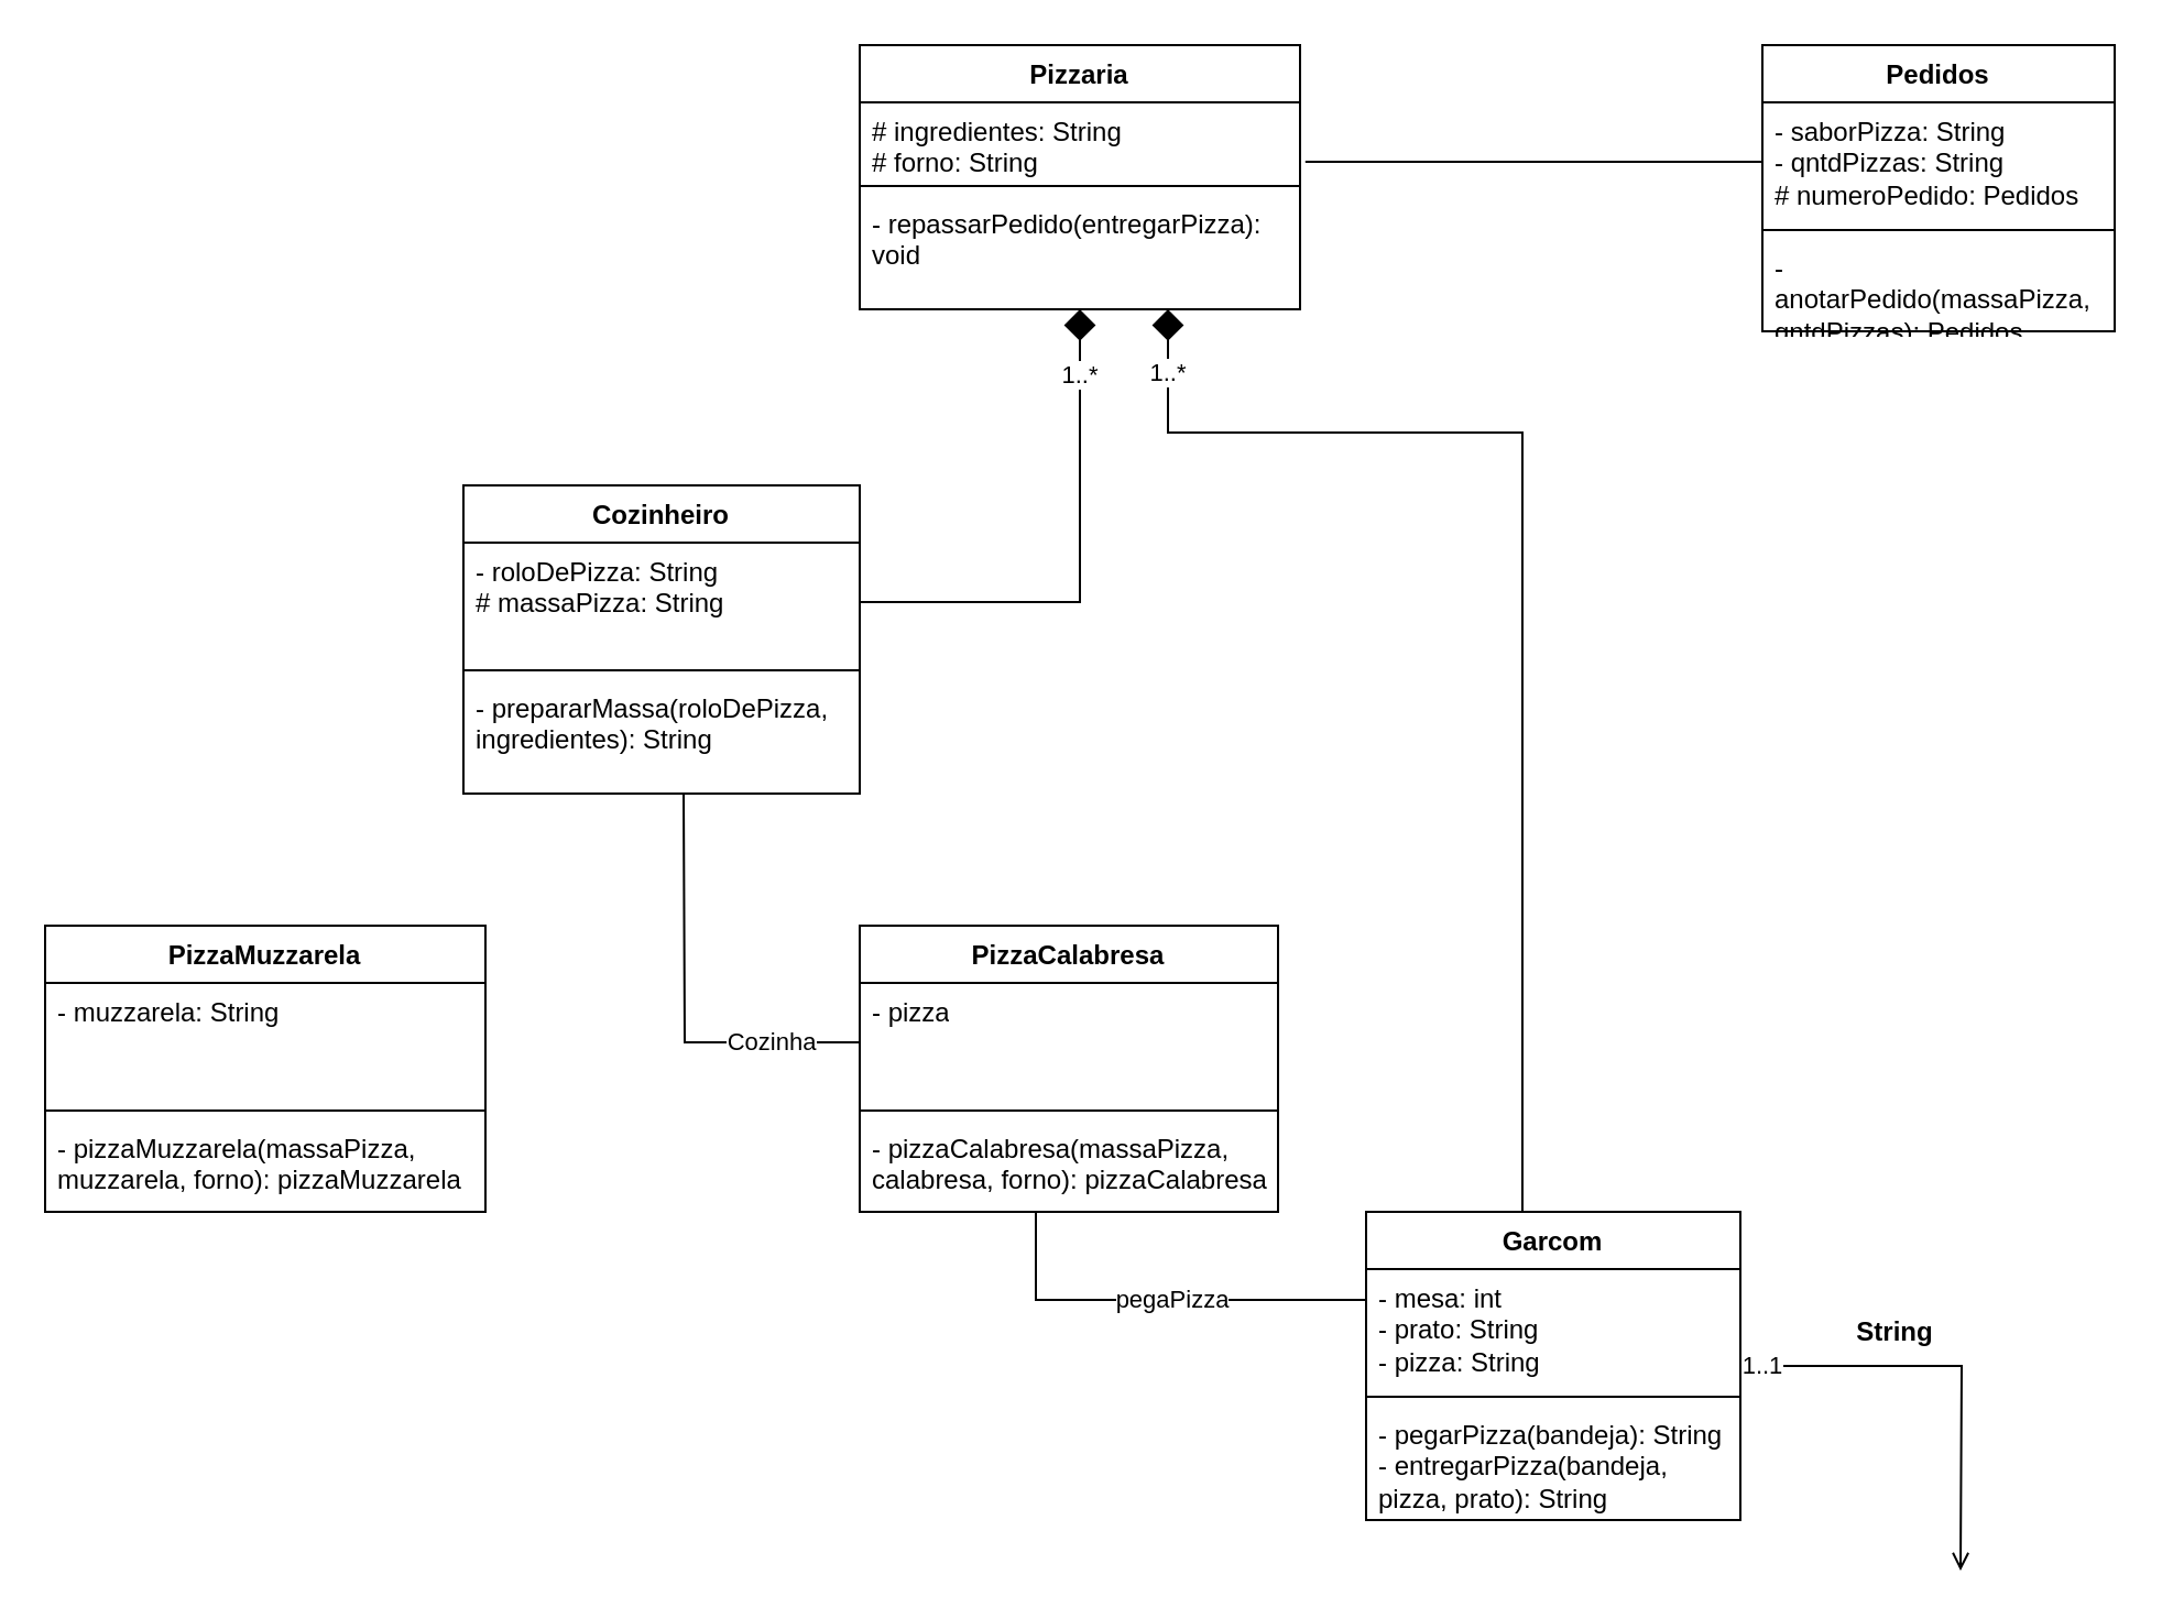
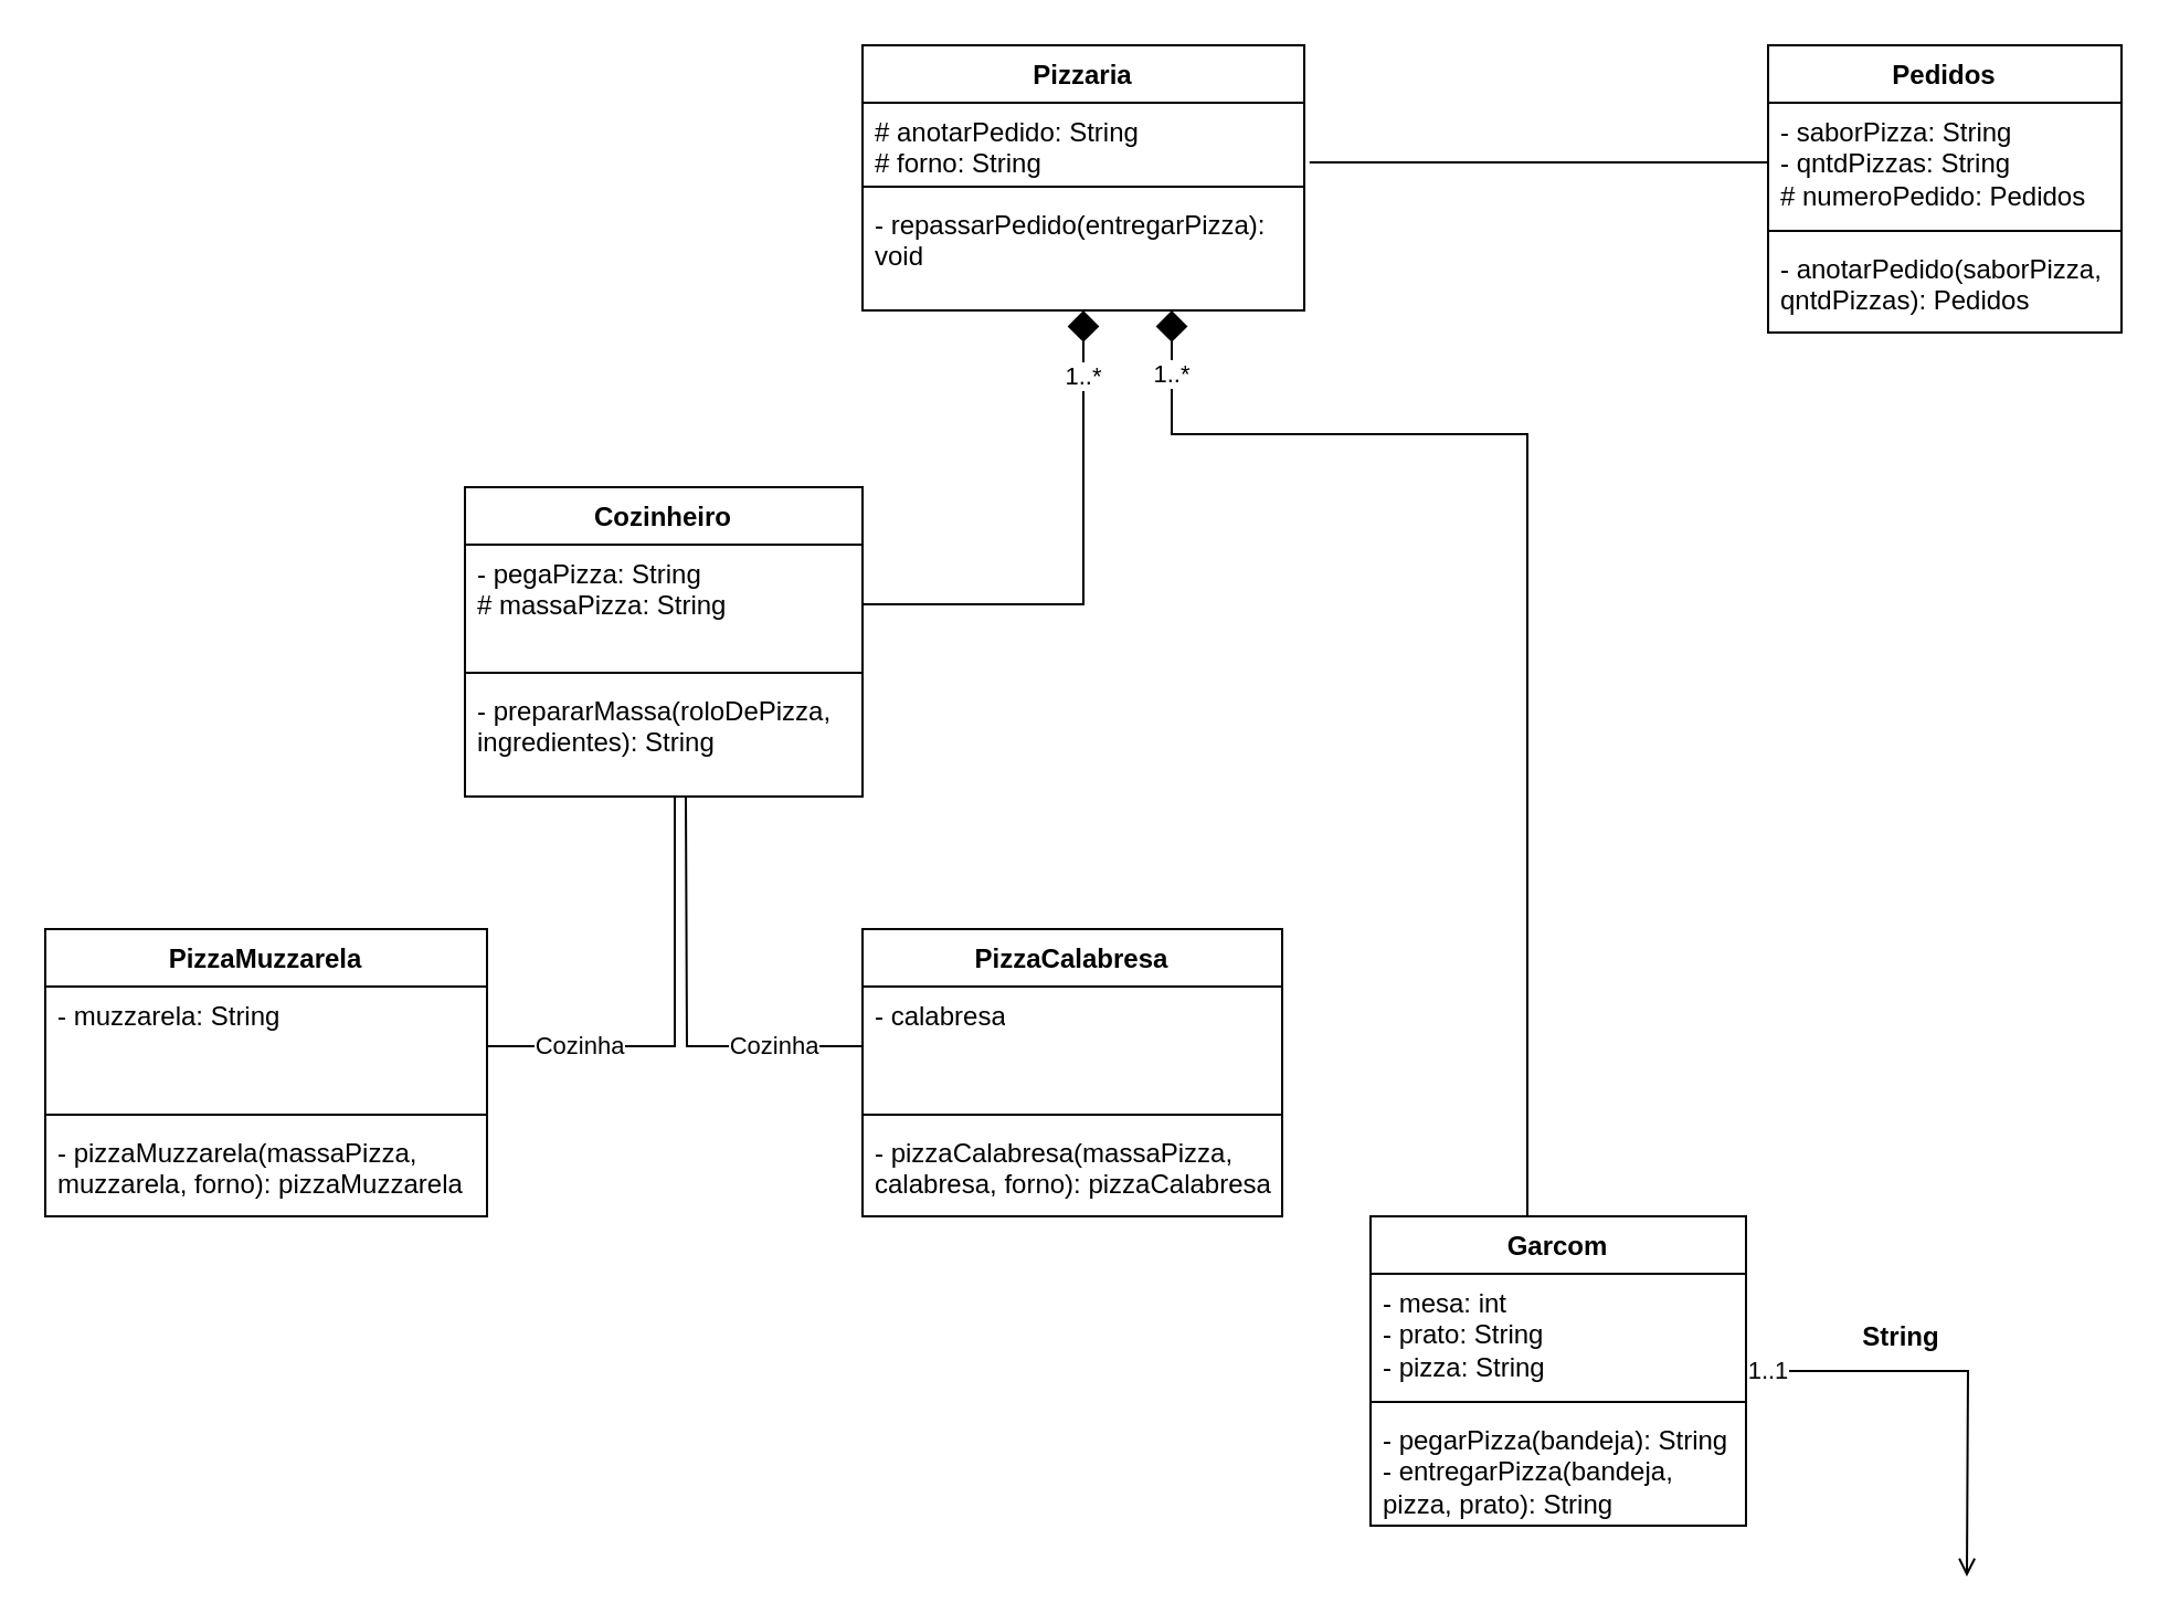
  <mxCell id="0" />
  <mxCell id="1" parent="0" />
  <mxCell id="2" value="Pizzaria" style="swimlane;fontStyle=1;align=center;verticalAlign=top;childLayout=stackLayout;horizontal=1;startSize=26;horizontalStack=0;resizeParent=1;resizeParentMax=0;resizeLast=0;collapsible=1;marginBottom=0;whiteSpace=wrap;html=1;" parent="1" vertex="1"><mxGeometry x="390" y="20" width="200" height="120" as="geometry" /></mxCell>
- <mxCell id="3" value="# ingredientes: String&lt;div&gt;# forno&lt;span style=&quot;background-color: initial;&quot;&gt;: String&lt;/span&gt;&lt;/div&gt;" style="text;strokeColor=none;fillColor=none;align=left;verticalAlign=top;spacingLeft=4;spacingRight=4;overflow=hidden;rotatable=0;points=[[0,0.5],[1,0.5]];portConstraint=eastwest;whiteSpace=wrap;html=1;" parent="2" vertex="1"><mxGeometry y="26" width="200" height="34" as="geometry" /></mxCell>
+ <mxCell id="3" value="# anotarPedido: String&lt;div&gt;# forno&lt;span style=&quot;background-color: initial;&quot;&gt;: String&lt;/span&gt;&lt;/div&gt;" style="text;strokeColor=none;fillColor=none;align=left;verticalAlign=top;spacingLeft=4;spacingRight=4;overflow=hidden;rotatable=0;points=[[0,0.5],[1,0.5]];portConstraint=eastwest;whiteSpace=wrap;html=1;" parent="2" vertex="1"><mxGeometry y="26" width="200" height="34" as="geometry" /></mxCell>
  <mxCell id="4" value="" style="line;strokeWidth=1;fillColor=none;align=left;verticalAlign=middle;spacingTop=-1;spacingLeft=3;spacingRight=3;rotatable=0;labelPosition=right;points=[];portConstraint=eastwest;strokeColor=inherit;" parent="2" vertex="1"><mxGeometry y="60" width="200" height="8" as="geometry" /></mxCell>
  <mxCell id="5" value="- repassarPedido(entregarPizza): void" style="text;strokeColor=none;fillColor=none;align=left;verticalAlign=top;spacingLeft=4;spacingRight=4;overflow=hidden;rotatable=0;points=[[0,0.5],[1,0.5]];portConstraint=eastwest;whiteSpace=wrap;html=1;" parent="2" vertex="1"><mxGeometry y="68" width="200" height="52" as="geometry" /></mxCell>
  <mxCell id="6" value="1..1" style="edgeStyle=orthogonalEdgeStyle;rounded=0;orthogonalLoop=1;jettySize=auto;html=1;entryX=0;entryY=0.5;entryDx=0;entryDy=0;endArrow=open;endFill=0;" parent="1" source="7" edge="1"><mxGeometry x="-0.893" relative="1" as="geometry"><mxPoint as="offset" /><mxPoint x="890" y="713" as="targetPoint" /></mxGeometry></mxCell>
  <mxCell id="7" value="&lt;div&gt;Garcom&lt;/div&gt;" style="swimlane;fontStyle=1;align=center;verticalAlign=top;childLayout=stackLayout;horizontal=1;startSize=26;horizontalStack=0;resizeParent=1;resizeParentMax=0;resizeLast=0;collapsible=1;marginBottom=0;whiteSpace=wrap;html=1;" parent="1" vertex="1"><mxGeometry x="620" y="550" width="170" height="140" as="geometry" /></mxCell>
  <mxCell id="8" value="- mesa: int&lt;div&gt;- prato&lt;span style=&quot;background-color: initial;&quot;&gt;: String&lt;/span&gt;&lt;/div&gt;&lt;div&gt;- pizza&lt;span style=&quot;background-color: initial;&quot;&gt;: String&lt;/span&gt;&lt;/div&gt;" style="text;strokeColor=none;fillColor=none;align=left;verticalAlign=top;spacingLeft=4;spacingRight=4;overflow=hidden;rotatable=0;points=[[0,0.5],[1,0.5]];portConstraint=eastwest;whiteSpace=wrap;html=1;" parent="7" vertex="1"><mxGeometry y="26" width="170" height="54" as="geometry" /></mxCell>
  <mxCell id="9" value="" style="line;strokeWidth=1;fillColor=none;align=left;verticalAlign=middle;spacingTop=-1;spacingLeft=3;spacingRight=3;rotatable=0;labelPosition=right;points=[];portConstraint=eastwest;strokeColor=inherit;" parent="7" vertex="1"><mxGeometry y="80" width="170" height="8" as="geometry" /></mxCell>
  <mxCell id="10" value="&lt;div&gt;- pegarPizza(bandeja): String&lt;/div&gt;- entregarPizza(bandeja, pizza, prato): String&lt;div&gt;&lt;br&gt;&lt;/div&gt;" style="text;strokeColor=none;fillColor=none;align=left;verticalAlign=top;spacingLeft=4;spacingRight=4;overflow=hidden;rotatable=0;points=[[0,0.5],[1,0.5]];portConstraint=eastwest;whiteSpace=wrap;html=1;" parent="7" vertex="1"><mxGeometry y="88" width="170" height="52" as="geometry" /></mxCell>
  <mxCell id="11" value="&lt;div&gt;Cozinheiro&lt;/div&gt;" style="swimlane;fontStyle=1;align=center;verticalAlign=top;childLayout=stackLayout;horizontal=1;startSize=26;horizontalStack=0;resizeParent=1;resizeParentMax=0;resizeLast=0;collapsible=1;marginBottom=0;whiteSpace=wrap;html=1;" parent="1" vertex="1"><mxGeometry x="210" y="220" width="180" height="140" as="geometry" /></mxCell>
- <mxCell id="12" value="- roloDePizza: String&lt;div&gt;# massaPizza&lt;span style=&quot;background-color: initial;&quot;&gt;: String&lt;/span&gt;&lt;/div&gt;" style="text;strokeColor=none;fillColor=none;align=left;verticalAlign=top;spacingLeft=4;spacingRight=4;overflow=hidden;rotatable=0;points=[[0,0.5],[1,0.5]];portConstraint=eastwest;whiteSpace=wrap;html=1;" parent="11" vertex="1"><mxGeometry y="26" width="180" height="54" as="geometry" /></mxCell>
+ <mxCell id="12" value="- pegaPizza: String&lt;div&gt;# massaPizza&lt;span style=&quot;background-color: initial;&quot;&gt;: String&lt;/span&gt;&lt;/div&gt;" style="text;strokeColor=none;fillColor=none;align=left;verticalAlign=top;spacingLeft=4;spacingRight=4;overflow=hidden;rotatable=0;points=[[0,0.5],[1,0.5]];portConstraint=eastwest;whiteSpace=wrap;html=1;" parent="11" vertex="1"><mxGeometry y="26" width="180" height="54" as="geometry" /></mxCell>
  <mxCell id="13" value="" style="line;strokeWidth=1;fillColor=none;align=left;verticalAlign=middle;spacingTop=-1;spacingLeft=3;spacingRight=3;rotatable=0;labelPosition=right;points=[];portConstraint=eastwest;strokeColor=inherit;" parent="11" vertex="1"><mxGeometry y="80" width="180" height="8" as="geometry" /></mxCell>
  <mxCell id="14" value="- prepararMassa(roloDePizza, ingredientes): String" style="text;strokeColor=none;fillColor=none;align=left;verticalAlign=top;spacingLeft=4;spacingRight=4;overflow=hidden;rotatable=0;points=[[0,0.5],[1,0.5]];portConstraint=eastwest;whiteSpace=wrap;html=1;" parent="11" vertex="1"><mxGeometry y="88" width="180" height="52" as="geometry" /></mxCell>
  <mxCell id="15" value="1..*" style="edgeStyle=orthogonalEdgeStyle;rounded=0;orthogonalLoop=1;jettySize=auto;html=1;entryX=0.631;entryY=1.038;entryDx=0;entryDy=0;entryPerimeter=0;endArrow=diamond;endFill=1;endSize=12;" parent="1" edge="1"><mxGeometry x="0.899" relative="1" as="geometry"><mxPoint x="691" y="550" as="sourcePoint" /><mxPoint x="530" y="139.998" as="targetPoint" /><Array as="points"><mxPoint x="691" y="196" /><mxPoint x="530" y="196" /></Array><mxPoint as="offset" /></mxGeometry></mxCell>
- <mxCell id="16" value="pegaPizza" style="edgeStyle=orthogonalEdgeStyle;rounded=0;orthogonalLoop=1;jettySize=auto;html=1;entryX=0;entryY=0.5;entryDx=0;entryDy=0;endArrow=none;endFill=0;" parent="1" source="17" target="8" edge="1"><mxGeometry relative="1" as="geometry"><Array as="points"><mxPoint x="470" y="590" /><mxPoint x="620" y="590" /></Array></mxGeometry></mxCell>
  <mxCell id="17" value="&lt;div&gt;PizzaCalabresa&lt;/div&gt;" style="swimlane;fontStyle=1;align=center;verticalAlign=top;childLayout=stackLayout;horizontal=1;startSize=26;horizontalStack=0;resizeParent=1;resizeParentMax=0;resizeLast=0;collapsible=1;marginBottom=0;whiteSpace=wrap;html=1;" parent="1" vertex="1"><mxGeometry x="390" y="420" width="190" height="130" as="geometry" /></mxCell>
  <mxCell id="18" value="&#10;&lt;span style=&quot;color: rgb(0, 0, 0); font-family: Helvetica; font-size: 11px; font-style: normal; font-variant-ligatures: normal; font-variant-caps: normal; font-weight: 400; letter-spacing: normal; orphans: 2; text-align: center; text-indent: 0px; text-transform: none; widows: 2; word-spacing: 0px; -webkit-text-stroke-width: 0px; white-space: nowrap; background-color: rgb(255, 255, 255); text-decoration-thickness: initial; text-decoration-style: initial; text-decoration-color: initial; display: inline !important; float: none;&quot;&gt;Cozinha&lt;/span&gt;&#10;&#10;" style="edgeStyle=orthogonalEdgeStyle;rounded=0;orthogonalLoop=1;jettySize=auto;html=1;endArrow=none;endFill=0;" parent="17" source="19" edge="1"><mxGeometry x="-0.584" y="7" relative="1" as="geometry"><mxPoint x="-80" y="-60" as="targetPoint" /><mxPoint as="offset" /></mxGeometry></mxCell>
- <mxCell id="19" value="- pizza" style="text;strokeColor=none;fillColor=none;align=left;verticalAlign=top;spacingLeft=4;spacingRight=4;overflow=hidden;rotatable=0;points=[[0,0.5],[1,0.5]];portConstraint=eastwest;whiteSpace=wrap;html=1;" parent="17" vertex="1"><mxGeometry y="26" width="190" height="54" as="geometry" /></mxCell>
+ <mxCell id="19" value="- calabresa" style="text;strokeColor=none;fillColor=none;align=left;verticalAlign=top;spacingLeft=4;spacingRight=4;overflow=hidden;rotatable=0;points=[[0,0.5],[1,0.5]];portConstraint=eastwest;whiteSpace=wrap;html=1;" parent="17" vertex="1"><mxGeometry y="26" width="190" height="54" as="geometry" /></mxCell>
  <mxCell id="20" value="" style="line;strokeWidth=1;fillColor=none;align=left;verticalAlign=middle;spacingTop=-1;spacingLeft=3;spacingRight=3;rotatable=0;labelPosition=right;points=[];portConstraint=eastwest;strokeColor=inherit;" parent="17" vertex="1"><mxGeometry y="80" width="190" height="8" as="geometry" /></mxCell>
  <mxCell id="21" value="- pizzaCalabresa(massaPizza, calabresa, forno): pizzaCalabresa" style="text;strokeColor=none;fillColor=none;align=left;verticalAlign=top;spacingLeft=4;spacingRight=4;overflow=hidden;rotatable=0;points=[[0,0.5],[1,0.5]];portConstraint=eastwest;whiteSpace=wrap;html=1;" parent="17" vertex="1"><mxGeometry y="88" width="190" height="42" as="geometry" /></mxCell>
  <mxCell id="22" value="&lt;div&gt;PizzaMuzzarela&lt;/div&gt;" style="swimlane;fontStyle=1;align=center;verticalAlign=top;childLayout=stackLayout;horizontal=1;startSize=26;horizontalStack=0;resizeParent=1;resizeParentMax=0;resizeLast=0;collapsible=1;marginBottom=0;whiteSpace=wrap;html=1;" parent="1" vertex="1"><mxGeometry x="20" y="420" width="200" height="130" as="geometry" /></mxCell>
  <mxCell id="23" value="- muzzarela: String" style="text;strokeColor=none;fillColor=none;align=left;verticalAlign=top;spacingLeft=4;spacingRight=4;overflow=hidden;rotatable=0;points=[[0,0.5],[1,0.5]];portConstraint=eastwest;whiteSpace=wrap;html=1;" parent="22" vertex="1"><mxGeometry y="26" width="200" height="54" as="geometry" /></mxCell>
  <mxCell id="24" value="" style="line;strokeWidth=1;fillColor=none;align=left;verticalAlign=middle;spacingTop=-1;spacingLeft=3;spacingRight=3;rotatable=0;labelPosition=right;points=[];portConstraint=eastwest;strokeColor=inherit;" parent="22" vertex="1"><mxGeometry y="80" width="200" height="8" as="geometry" /></mxCell>
  <mxCell id="25" value="- pizzaMuzzarela(massaPizza, muzzarela, forno): pizzaMuzzarela&amp;nbsp;" style="text;strokeColor=none;fillColor=none;align=left;verticalAlign=top;spacingLeft=4;spacingRight=4;overflow=hidden;rotatable=0;points=[[0,0.5],[1,0.5]];portConstraint=eastwest;whiteSpace=wrap;html=1;" parent="22" vertex="1"><mxGeometry y="88" width="200" height="42" as="geometry" /></mxCell>
+ <mxCell id="26" value="Cozinha" style="edgeStyle=orthogonalEdgeStyle;rounded=0;orthogonalLoop=1;jettySize=auto;html=1;entryX=0.469;entryY=1;entryDx=0;entryDy=0;entryPerimeter=0;endArrow=none;endFill=0;align=center;" parent="1" source="23" target="14" edge="1"><mxGeometry x="-0.596" relative="1" as="geometry"><Array as="points"><mxPoint x="305" y="473" /></Array><mxPoint as="offset" /></mxGeometry></mxCell>
  <mxCell id="27" value="String" style="text;strokeColor=none;fillColor=none;html=1;fontSize=12;fontStyle=1;verticalAlign=middle;align=center;" parent="1" vertex="1"><mxGeometry x="840" y="600" width="40" height="10" as="geometry" /></mxCell>
  <mxCell id="28" value="Pedidos" style="swimlane;fontStyle=1;align=center;verticalAlign=top;childLayout=stackLayout;horizontal=1;startSize=26;horizontalStack=0;resizeParent=1;resizeParentMax=0;resizeLast=0;collapsible=1;marginBottom=0;whiteSpace=wrap;html=1;" parent="1" vertex="1"><mxGeometry x="800" y="20" width="160" height="130" as="geometry" /></mxCell>
  <mxCell id="29" value="- saborPizza: String&lt;div&gt;- qntdPizzas&lt;span style=&quot;background-color: initial;&quot;&gt;: String&lt;/span&gt;&lt;/div&gt;&lt;div&gt;# numeroPedido&lt;span style=&quot;background-color: initial;&quot;&gt;: Pedidos&lt;/span&gt;&lt;/div&gt;" style="text;strokeColor=none;fillColor=none;align=left;verticalAlign=top;spacingLeft=4;spacingRight=4;overflow=hidden;rotatable=0;points=[[0,0.5],[1,0.5]];portConstraint=eastwest;whiteSpace=wrap;html=1;" parent="28" vertex="1"><mxGeometry y="26" width="160" height="54" as="geometry" /></mxCell>
  <mxCell id="30" value="" style="line;strokeWidth=1;fillColor=none;align=left;verticalAlign=middle;spacingTop=-1;spacingLeft=3;spacingRight=3;rotatable=0;labelPosition=right;points=[];portConstraint=eastwest;strokeColor=inherit;" parent="28" vertex="1"><mxGeometry y="80" width="160" height="8" as="geometry" /></mxCell>
- <mxCell id="31" value="- anotarPedido(massaPizza, qntdPizzas): Pedidos" style="text;strokeColor=none;fillColor=none;align=left;verticalAlign=top;spacingLeft=4;spacingRight=4;overflow=hidden;rotatable=0;points=[[0,0.5],[1,0.5]];portConstraint=eastwest;whiteSpace=wrap;html=1;" parent="28" vertex="1"><mxGeometry y="88" width="160" height="42" as="geometry" /></mxCell>
+ <mxCell id="31" value="- anotarPedido(saborPizza, qntdPizzas): Pedidos" style="text;strokeColor=none;fillColor=none;align=left;verticalAlign=top;spacingLeft=4;spacingRight=4;overflow=hidden;rotatable=0;points=[[0,0.5],[1,0.5]];portConstraint=eastwest;whiteSpace=wrap;html=1;" parent="28" vertex="1"><mxGeometry y="88" width="160" height="42" as="geometry" /></mxCell>
  <mxCell id="32" style="edgeStyle=orthogonalEdgeStyle;rounded=0;orthogonalLoop=1;jettySize=auto;html=1;entryX=1.012;entryY=0.794;entryDx=0;entryDy=0;entryPerimeter=0;endArrow=none;endFill=0;" parent="1" source="29" target="3" edge="1"><mxGeometry relative="1" as="geometry" /></mxCell>
  <mxCell id="33" style="edgeStyle=orthogonalEdgeStyle;rounded=0;orthogonalLoop=1;jettySize=auto;html=1;entryX=0.5;entryY=1;entryDx=0;entryDy=0;entryPerimeter=0;endArrow=diamond;endFill=1;endSize=12;" parent="1" source="12" target="5" edge="1"><mxGeometry relative="1" as="geometry" /></mxCell>
  <mxCell id="34" value="1..*" style="edgeLabel;html=1;align=center;verticalAlign=middle;resizable=0;points=[];" parent="33" vertex="1" connectable="0"><mxGeometry x="0.749" y="1" relative="1" as="geometry"><mxPoint as="offset" /></mxGeometry></mxCell>
